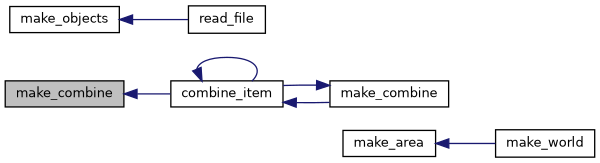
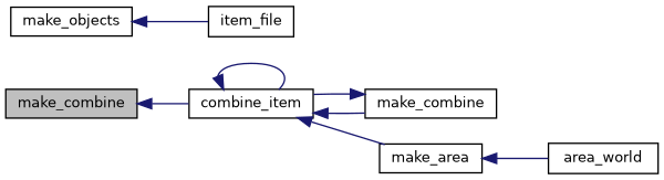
  digraph {
    rankdir=LR
    node [color=black fillcolor=white fontname=Helvetica fontsize=10 shape=record style=filled]
    edge [color=midnightblue dir=back fontname=Helvetica fontsize=10 labelfontname=Helvetica labelfontsize=10 style=solid]
    n1 [fillcolor=grey75 fontcolor=black height=0.2 label=make_combine width=0.4]
    n2 [height=0.2 label=combine_item width=0.4]
    n3 [height=0.2 label=make_combine width=0.4]
    n4 [height=0.2 label=make_area width=0.4]
-   n5 [height=0.2 label=make_world width=0.4]
+   n5 [height=0.2 label=area_world width=0.4]
    n6 [height=0.2 label=make_objects width=0.4]
-   n7 [height=0.2 label=read_file width=0.4]
+   n7 [height=0.2 label=item_file width=0.4]
    n1 -> n2
    n2 -> n2
    n2 -> n3
+   n2 -> n4
    n3 -> n2
    n4 -> n5
    n6 -> n7
  }
